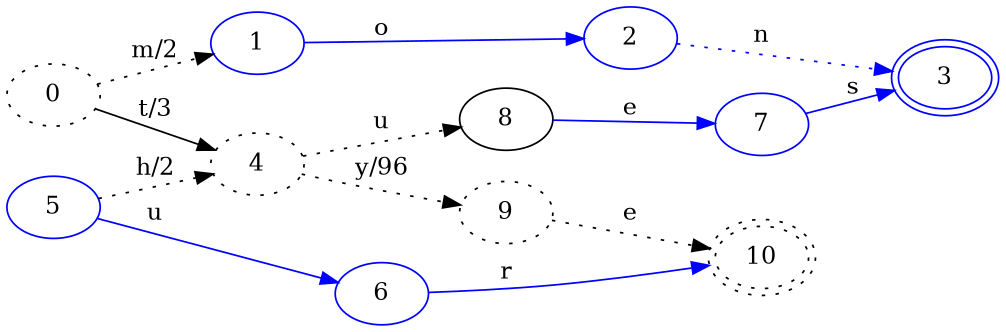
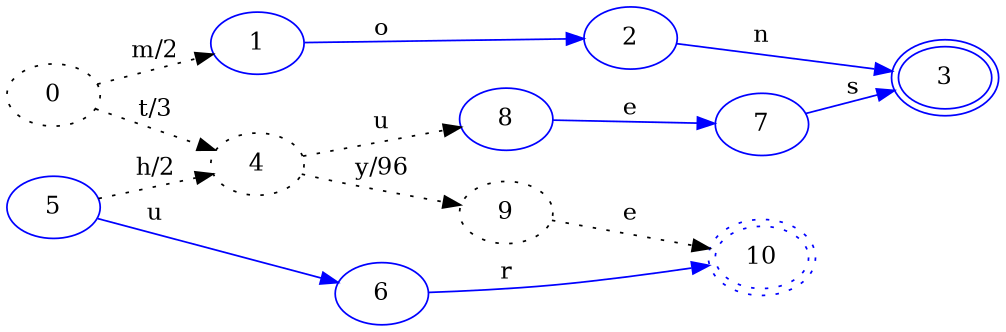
  digraph {
    labeljust=l
    labelloc=l
    rankdir=LR
    node [color=blue]
    0 [style=dotted color=""]
    1
    4 [style=dotted color=""]
    2
-   8 [color=black]
+   8
    9 [style=dotted color=""]
    3 [peripheries=2]
    5
    6
    7
-   10 [peripheries=2 style=dotted color=""]
+   10 [peripheries=2 style=dotted]
    0 -> 1 [label="m/2" style=dotted]
-   0 -> 4 [label="t/3" style=solid]
+   0 -> 4 [label="t/3" style=dotted]
    1 -> 2 [color=blue label=o]
    4 -> 8 [label=u style=dotted]
    4 -> 9 [label="y/96" style=dotted]
-   2 -> 3 [color=blue label=n style=dotted]
+   2 -> 3 [color=blue label=n]
    8 -> 7 [color=blue label=e]
    9 -> 10 [label=e style=dotted]
    5 -> 4 [label="h/2" style=dotted]
    5 -> 6 [color=blue label=u]
    6 -> 10 [color=blue label=r]
    7 -> 3 [color=blue label=s]
  }
